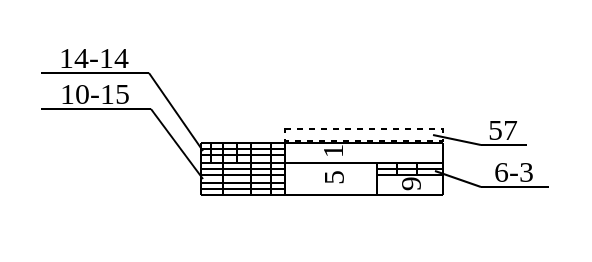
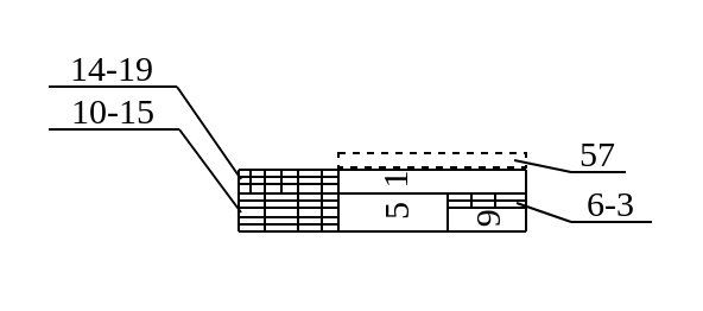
  <mxCell id="0" />
  <mxCell id="1" parent="0" />
  <mxCell id="2" value="" style="endArrow=none;html=1;fontSize=15;" parent="1" edge="1"><mxGeometry width="50" height="50" relative="1" as="geometry"><mxPoint x="221" y="97" as="sourcePoint" /><mxPoint x="100" y="97" as="targetPoint" /></mxGeometry></mxCell>
  <mxCell id="3" value="" style="endArrow=none;html=1;fontSize=15;" parent="1" edge="1"><mxGeometry width="50" height="50" relative="1" as="geometry"><mxPoint x="100" y="97" as="sourcePoint" /><mxPoint x="100" y="71" as="targetPoint" /></mxGeometry></mxCell>
  <mxCell id="4" value="" style="endArrow=none;html=1;fontSize=15;" parent="1" edge="1"><mxGeometry width="50" height="50" relative="1" as="geometry"><mxPoint x="221" y="97" as="sourcePoint" /><mxPoint x="221" y="71" as="targetPoint" /></mxGeometry></mxCell>
  <mxCell id="5" value="" style="endArrow=none;html=1;fontSize=15;" parent="1" edge="1"><mxGeometry width="50" height="50" relative="1" as="geometry"><mxPoint x="105" y="81" as="sourcePoint" /><mxPoint x="105" y="71" as="targetPoint" /></mxGeometry></mxCell>
  <mxCell id="6" value="" style="endArrow=none;html=1;fontSize=15;" parent="1" edge="1"><mxGeometry width="50" height="50" relative="1" as="geometry"><mxPoint x="111" y="96.67" as="sourcePoint" /><mxPoint x="111" y="71" as="targetPoint" /></mxGeometry></mxCell>
  <mxCell id="7" value="" style="endArrow=none;html=1;fontSize=15;" parent="1" edge="1"><mxGeometry width="50" height="50" relative="1" as="geometry"><mxPoint x="118" y="81" as="sourcePoint" /><mxPoint x="118" y="71" as="targetPoint" /></mxGeometry></mxCell>
  <mxCell id="8" value="" style="endArrow=none;html=1;fontSize=15;" parent="1" edge="1"><mxGeometry width="50" height="50" relative="1" as="geometry"><mxPoint x="125" y="96.67" as="sourcePoint" /><mxPoint x="125" y="71" as="targetPoint" /></mxGeometry></mxCell>
  <mxCell id="9" value="" style="endArrow=none;html=1;fontSize=15;" parent="1" edge="1"><mxGeometry width="50" height="50" relative="1" as="geometry"><mxPoint x="135" y="96.67" as="sourcePoint" /><mxPoint x="135" y="71" as="targetPoint" /></mxGeometry></mxCell>
  <mxCell id="10" value="" style="endArrow=none;html=1;fontSize=15;" parent="1" edge="1"><mxGeometry width="50" height="50" relative="1" as="geometry"><mxPoint x="142" y="96.67" as="sourcePoint" /><mxPoint x="142" y="71" as="targetPoint" /></mxGeometry></mxCell>
  <mxCell id="11" value="" style="endArrow=none;html=1;fontSize=15;" parent="1" edge="1"><mxGeometry width="50" height="50" relative="1" as="geometry"><mxPoint x="100" y="77" as="sourcePoint" /><mxPoint x="142" y="77" as="targetPoint" /></mxGeometry></mxCell>
  <mxCell id="12" value="" style="endArrow=none;html=1;fontSize=15;" parent="1" edge="1"><mxGeometry width="50" height="50" relative="1" as="geometry"><mxPoint x="100" y="87" as="sourcePoint" /><mxPoint x="142" y="87" as="targetPoint" /></mxGeometry></mxCell>
  <mxCell id="13" value="" style="endArrow=none;html=1;fontSize=15;" parent="1" edge="1"><mxGeometry width="50" height="50" relative="1" as="geometry"><mxPoint x="188" y="96.67" as="sourcePoint" /><mxPoint x="188" y="81" as="targetPoint" /></mxGeometry></mxCell>
  <mxCell id="14" value="" style="endArrow=none;html=1;fontSize=15;" parent="1" edge="1"><mxGeometry width="50" height="50" relative="1" as="geometry"><mxPoint x="198" y="86.67" as="sourcePoint" /><mxPoint x="198" y="81" as="targetPoint" /></mxGeometry></mxCell>
  <mxCell id="15" value="" style="endArrow=none;html=1;fontSize=15;" parent="1" edge="1"><mxGeometry width="50" height="50" relative="1" as="geometry"><mxPoint x="208" y="86.67" as="sourcePoint" /><mxPoint x="208" y="81" as="targetPoint" /></mxGeometry></mxCell>
  <mxCell id="16" value="" style="endArrow=none;html=1;fontSize=15;" parent="1" edge="1"><mxGeometry width="50" height="50" relative="1" as="geometry"><mxPoint x="100" y="71" as="sourcePoint" /><mxPoint x="221" y="71" as="targetPoint" /></mxGeometry></mxCell>
  <mxCell id="17" value="" style="endArrow=none;html=1;fontSize=15;" parent="1" edge="1"><mxGeometry width="50" height="50" relative="1" as="geometry"><mxPoint x="100" y="74" as="sourcePoint" /><mxPoint x="142" y="74" as="targetPoint" /></mxGeometry></mxCell>
  <mxCell id="18" value="" style="endArrow=none;html=1;fontSize=15;" parent="1" edge="1"><mxGeometry width="50" height="50" relative="1" as="geometry"><mxPoint x="100" y="81" as="sourcePoint" /><mxPoint x="221" y="81" as="targetPoint" /></mxGeometry></mxCell>
  <mxCell id="19" value="" style="endArrow=none;html=1;fontSize=15;" parent="1" edge="1"><mxGeometry width="50" height="50" relative="1" as="geometry"><mxPoint x="100" y="84" as="sourcePoint" /><mxPoint x="142" y="84" as="targetPoint" /></mxGeometry></mxCell>
  <mxCell id="20" value="" style="endArrow=none;html=1;fontSize=15;" parent="1" edge="1"><mxGeometry width="50" height="50" relative="1" as="geometry"><mxPoint x="100" y="91" as="sourcePoint" /><mxPoint x="142" y="91" as="targetPoint" /></mxGeometry></mxCell>
  <mxCell id="21" value="" style="endArrow=none;html=1;fontSize=15;" parent="1" edge="1"><mxGeometry width="50" height="50" relative="1" as="geometry"><mxPoint x="100" y="94" as="sourcePoint" /><mxPoint x="142" y="94" as="targetPoint" /></mxGeometry></mxCell>
  <mxCell id="22" value="&lt;font face=&quot;Verdana&quot; style=&quot;font-size: 15px;&quot;&gt;5&lt;/font&gt;" style="text;html=1;strokeColor=none;fillColor=none;align=center;verticalAlign=middle;whiteSpace=wrap;rounded=0;fontSize=15;rotation=-90;" parent="1" vertex="1"><mxGeometry x="158" y="82.25" width="15" height="13" as="geometry" /></mxCell>
  <mxCell id="23" value="&lt;font face=&quot;Verdana&quot; style=&quot;font-size: 15px;&quot;&gt;9&lt;/font&gt;" style="text;html=1;strokeColor=none;fillColor=none;align=center;verticalAlign=middle;whiteSpace=wrap;rounded=0;fontSize=15;rotation=-90;" parent="1" vertex="1"><mxGeometry x="199.75" y="75.21" width="9.39" height="33.37" as="geometry" /></mxCell>
- <mxCell id="24" value="&lt;font face=&quot;Verdana&quot; style=&quot;font-size: 15px;&quot;&gt;14-14&lt;/font&gt;" style="text;html=1;strokeColor=none;fillColor=none;align=center;verticalAlign=middle;whiteSpace=wrap;rounded=0;fontSize=15;" parent="1" vertex="1"><mxGeometry x="20" y="20" width="54" height="16" as="geometry" /></mxCell>
+ <mxCell id="24" value="&lt;font face=&quot;Verdana&quot; style=&quot;font-size: 15px;&quot;&gt;14-19&lt;/font&gt;" style="text;html=1;strokeColor=none;fillColor=none;align=center;verticalAlign=middle;whiteSpace=wrap;rounded=0;fontSize=15;" parent="1" vertex="1"><mxGeometry x="20" y="20" width="54" height="16" as="geometry" /></mxCell>
  <mxCell id="25" value="" style="endArrow=none;html=1;fontSize=15;entryX=0;entryY=1;entryDx=0;entryDy=0;exitX=1;exitY=1;exitDx=0;exitDy=0;" parent="1" source="24" target="24" edge="1"><mxGeometry width="50" height="50" relative="1" as="geometry"><mxPoint x="-27" y="29" as="sourcePoint" /><mxPoint x="23" y="-21" as="targetPoint" /></mxGeometry></mxCell>
  <mxCell id="26" value="" style="endArrow=none;html=1;fontSize=15;entryX=1;entryY=1;entryDx=0;entryDy=0;" parent="1" target="24" edge="1"><mxGeometry width="50" height="50" relative="1" as="geometry"><mxPoint x="101" y="75" as="sourcePoint" /><mxPoint x="77" y="72" as="targetPoint" /></mxGeometry></mxCell>
  <mxCell id="27" value="&lt;font face=&quot;Verdana&quot; style=&quot;font-size: 15px;&quot;&gt;10-15&lt;/font&gt;" style="text;html=1;strokeColor=none;fillColor=none;align=center;verticalAlign=middle;whiteSpace=wrap;rounded=0;fontSize=15;" parent="1" vertex="1"><mxGeometry x="20" y="38" width="55" height="16" as="geometry" /></mxCell>
  <mxCell id="28" value="" style="endArrow=none;html=1;fontSize=15;entryX=0;entryY=1;entryDx=0;entryDy=0;exitX=1;exitY=1;exitDx=0;exitDy=0;" parent="1" source="27" target="27" edge="1"><mxGeometry width="50" height="50" relative="1" as="geometry"><mxPoint x="-27" y="47.34" as="sourcePoint" /><mxPoint x="23" y="-2.66" as="targetPoint" /></mxGeometry></mxCell>
  <mxCell id="29" value="" style="endArrow=none;html=1;fontSize=15;entryX=1;entryY=1;entryDx=0;entryDy=0;" parent="1" target="27" edge="1"><mxGeometry width="50" height="50" relative="1" as="geometry"><mxPoint x="101" y="89" as="sourcePoint" /><mxPoint x="77" y="90.34" as="targetPoint" /></mxGeometry></mxCell>
  <mxCell id="30" value="" style="endArrow=none;html=1;fontSize=15;" parent="1" edge="1"><mxGeometry width="50" height="50" relative="1" as="geometry"><mxPoint x="188" y="84" as="sourcePoint" /><mxPoint x="221" y="84" as="targetPoint" /></mxGeometry></mxCell>
  <mxCell id="31" value="&lt;font face=&quot;Verdana&quot; style=&quot;font-size: 15px;&quot;&gt;57&lt;/font&gt;" style="text;html=1;strokeColor=none;fillColor=none;align=center;verticalAlign=middle;whiteSpace=wrap;rounded=0;fontSize=15;" parent="1" vertex="1"><mxGeometry x="240" y="56" width="23" height="16" as="geometry" /></mxCell>
  <mxCell id="32" value="" style="endArrow=none;html=1;fontSize=15;entryX=0;entryY=1;entryDx=0;entryDy=0;exitX=1;exitY=1;exitDx=0;exitDy=0;" parent="1" source="31" target="31" edge="1"><mxGeometry width="50" height="50" relative="1" as="geometry"><mxPoint x="0" y="33.67" as="sourcePoint" /><mxPoint x="50" y="-16.33" as="targetPoint" /></mxGeometry></mxCell>
  <mxCell id="33" value="" style="endArrow=none;html=1;fontSize=15;entryX=0;entryY=1;entryDx=0;entryDy=0;exitX=0.937;exitY=0.5;exitDx=0;exitDy=0;exitPerimeter=0;" parent="1" source="39" target="31" edge="1"><mxGeometry width="50" height="50" relative="1" as="geometry"><mxPoint x="177" y="55" as="sourcePoint" /><mxPoint x="115" y="26" as="targetPoint" /></mxGeometry></mxCell>
  <mxCell id="34" value="&lt;font face=&quot;Verdana&quot; style=&quot;font-size: 15px;&quot;&gt;1&lt;/font&gt;" style="text;html=1;strokeColor=none;fillColor=none;align=center;verticalAlign=middle;whiteSpace=wrap;rounded=0;fontSize=15;rotation=-90;" parent="1" vertex="1"><mxGeometry x="160.75" y="68" width="9.5" height="16" as="geometry" /></mxCell>
  <mxCell id="35" value="&lt;font face=&quot;Verdana&quot; style=&quot;font-size: 15px;&quot;&gt;6-3&lt;/font&gt;" style="text;html=1;strokeColor=none;fillColor=none;align=center;verticalAlign=middle;whiteSpace=wrap;rounded=0;fontSize=15;" parent="1" vertex="1"><mxGeometry x="240" y="77" width="34" height="16" as="geometry" /></mxCell>
  <mxCell id="36" value="" style="endArrow=none;html=1;fontSize=15;entryX=0;entryY=1;entryDx=0;entryDy=0;exitX=1;exitY=1;exitDx=0;exitDy=0;" parent="1" source="35" target="35" edge="1"><mxGeometry width="50" height="50" relative="1" as="geometry"><mxPoint x="157" y="15.67" as="sourcePoint" /><mxPoint x="207" y="-34.33" as="targetPoint" /></mxGeometry></mxCell>
  <mxCell id="37" value="" style="endArrow=none;html=1;fontSize=15;entryX=0;entryY=1;entryDx=0;entryDy=0;" parent="1" target="35" edge="1"><mxGeometry width="50" height="50" relative="1" as="geometry"><mxPoint x="217" y="85" as="sourcePoint" /><mxPoint x="114" y="27.34" as="targetPoint" /></mxGeometry></mxCell>
  <mxCell id="38" value="" style="endArrow=none;html=1;fontSize=15;" parent="1" edge="1"><mxGeometry width="50" height="50" relative="1" as="geometry"><mxPoint x="188" y="87" as="sourcePoint" /><mxPoint x="221" y="87" as="targetPoint" /></mxGeometry></mxCell>
  <mxCell id="39" value="" style="rounded=0;whiteSpace=wrap;html=1;fillColor=none;dashed=1;fontSize=15;" parent="1" vertex="1"><mxGeometry x="142" y="64" width="79" height="6" as="geometry" /></mxCell>
